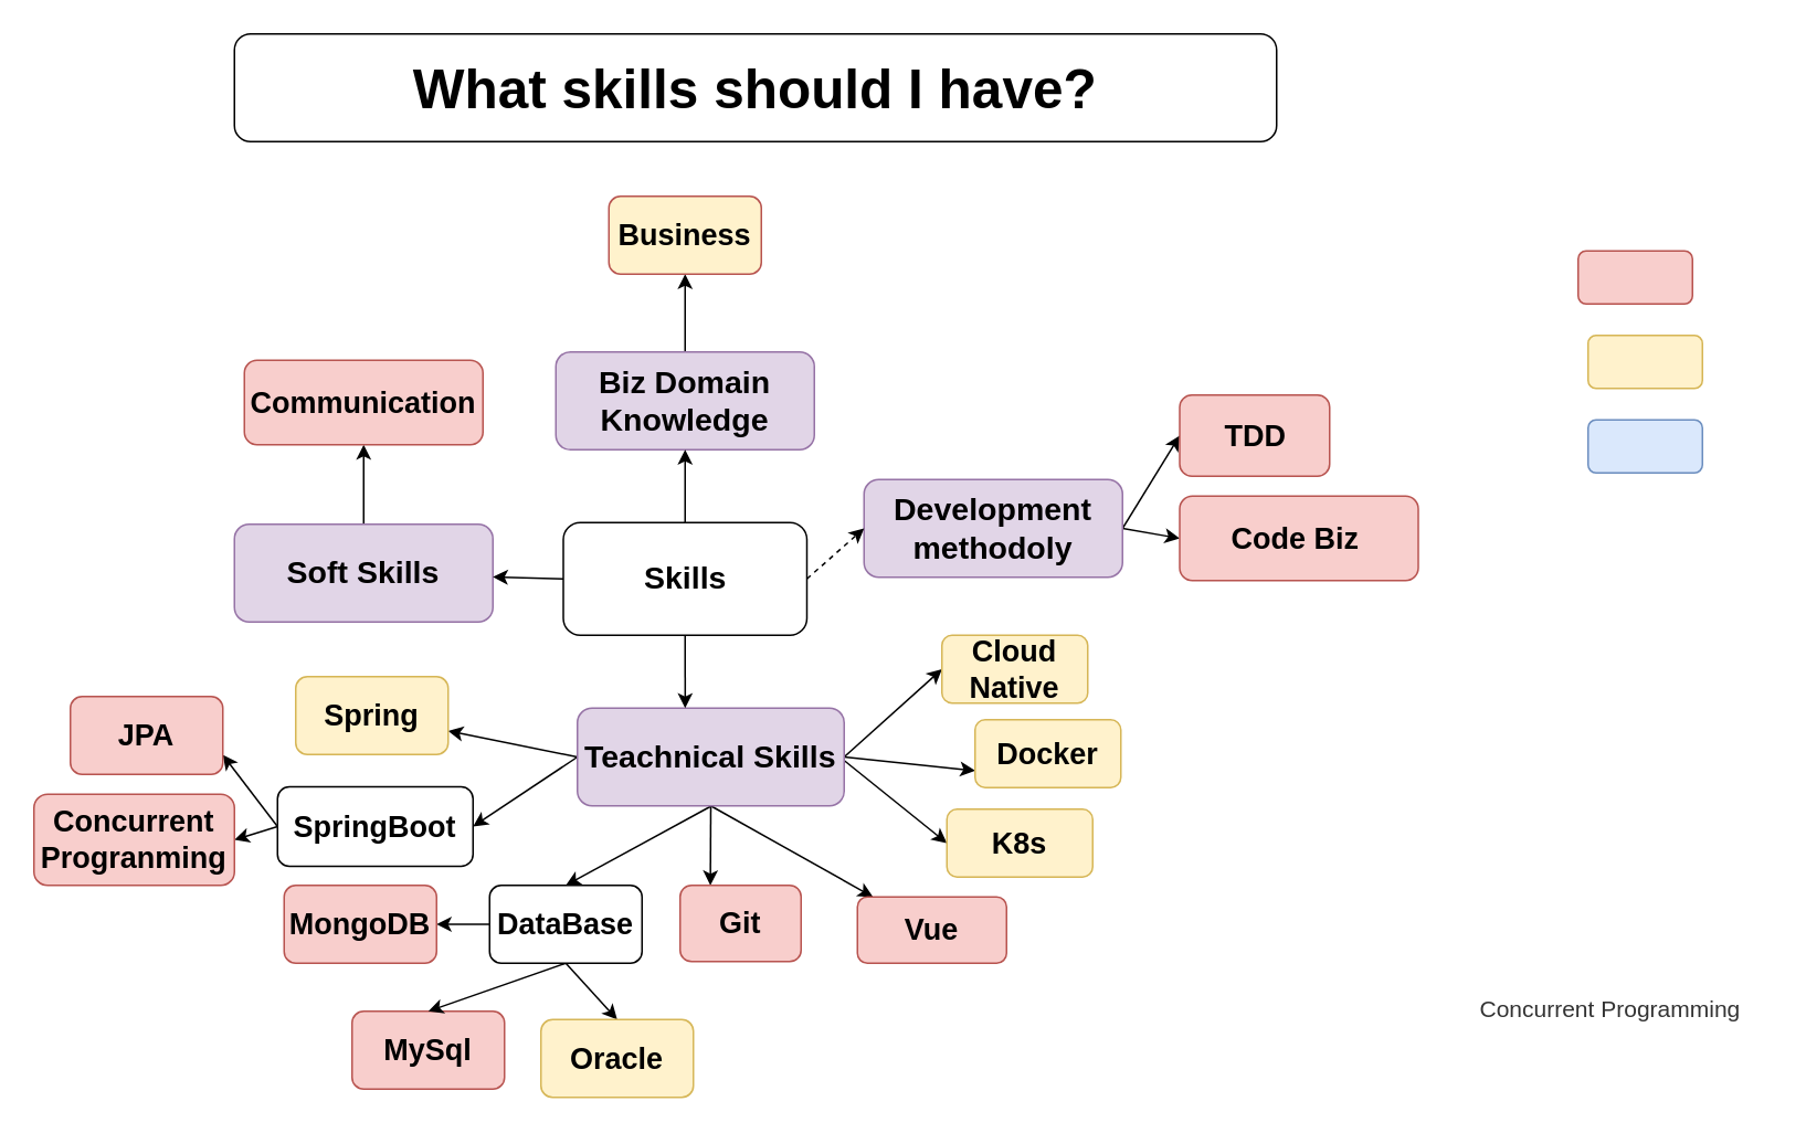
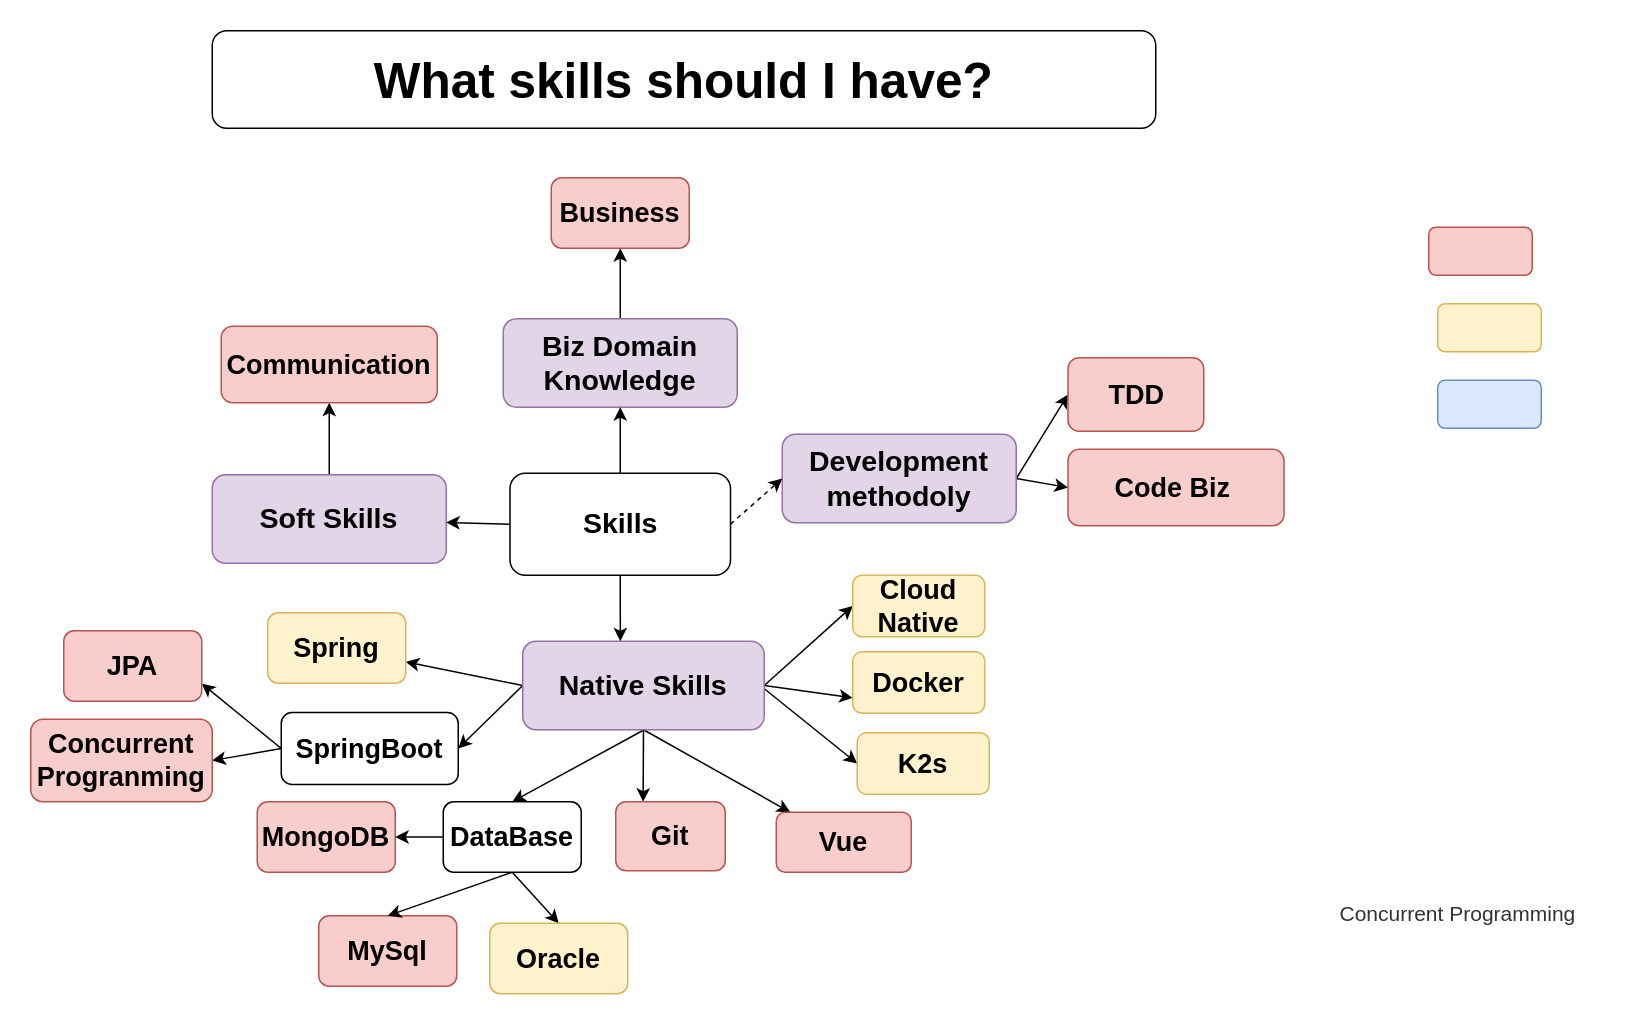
  <mxCell id="0" />
  <mxCell id="1" parent="0" />
  <mxCell id="2" value="&lt;font size=&quot;1&quot;&gt;&lt;b style=&quot;font-size: 33px&quot;&gt;What skills should I have?&lt;/b&gt;&lt;/font&gt;" style="rounded=1;whiteSpace=wrap;html=1;" vertex="1" parent="1"><mxGeometry x="141" y="20" width="629" height="65" as="geometry" /></mxCell>
  <mxCell id="3" style="edgeStyle=orthogonalEdgeStyle;rounded=0;orthogonalLoop=1;jettySize=auto;html=1;exitX=0.5;exitY=0;exitDx=0;exitDy=0;" edge="1" parent="1" source="4" target="5"><mxGeometry relative="1" as="geometry" /></mxCell>
  <mxCell id="4" value="&lt;b&gt;&lt;font style=&quot;font-size: 19px&quot;&gt;Biz Domain Knowledge&lt;/font&gt;&lt;/b&gt;" style="rounded=1;whiteSpace=wrap;html=1;fillColor=#e1d5e7;strokeColor=#9673a6;" vertex="1" parent="1"><mxGeometry x="335" y="212" width="156" height="59" as="geometry" /></mxCell>
- <mxCell id="5" value="&lt;b&gt;&lt;font style=&quot;font-size: 18px&quot;&gt;Business&lt;/font&gt;&lt;/b&gt;" style="rounded=1;whiteSpace=wrap;html=1;fillColor=#fff2cc;strokeColor=#b85450;" vertex="1" parent="1"><mxGeometry x="367" y="118" width="92" height="47" as="geometry" /></mxCell>
+ <mxCell id="5" value="&lt;b&gt;&lt;font style=&quot;font-size: 18px&quot;&gt;Business&lt;/font&gt;&lt;/b&gt;" style="rounded=1;whiteSpace=wrap;html=1;fillColor=#f8cecc;strokeColor=#b85450;" vertex="1" parent="1"><mxGeometry x="367" y="118" width="92" height="47" as="geometry" /></mxCell>
  <mxCell id="6" style="rounded=0;orthogonalLoop=1;jettySize=auto;html=1;exitX=0;exitY=0.5;exitDx=0;exitDy=0;" edge="1" parent="1" source="14" target="23"><mxGeometry relative="1" as="geometry" /></mxCell>
  <mxCell id="7" style="edgeStyle=none;rounded=0;orthogonalLoop=1;jettySize=auto;html=1;exitX=0;exitY=0.5;exitDx=0;exitDy=0;entryX=1;entryY=0.5;entryDx=0;entryDy=0;" edge="1" parent="1" source="14" target="26"><mxGeometry relative="1" as="geometry" /></mxCell>
  <mxCell id="8" style="edgeStyle=none;rounded=0;orthogonalLoop=1;jettySize=auto;html=1;entryX=0.5;entryY=0;entryDx=0;entryDy=0;" edge="1" parent="1" target="32"><mxGeometry relative="1" as="geometry"><mxPoint x="429" y="486" as="sourcePoint" /></mxGeometry></mxCell>
  <mxCell id="9" style="edgeStyle=none;rounded=0;orthogonalLoop=1;jettySize=auto;html=1;exitX=0.5;exitY=1;exitDx=0;exitDy=0;entryX=0.25;entryY=0;entryDx=0;entryDy=0;" edge="1" parent="1" source="14" target="36"><mxGeometry relative="1" as="geometry" /></mxCell>
  <mxCell id="10" style="edgeStyle=none;rounded=0;orthogonalLoop=1;jettySize=auto;html=1;exitX=0.5;exitY=1;exitDx=0;exitDy=0;" edge="1" parent="1" source="14" target="27"><mxGeometry relative="1" as="geometry" /></mxCell>
  <mxCell id="11" style="edgeStyle=none;rounded=0;orthogonalLoop=1;jettySize=auto;html=1;entryX=0;entryY=0.5;entryDx=0;entryDy=0;" edge="1" parent="1" target="37"><mxGeometry relative="1" as="geometry"><mxPoint x="507" y="457" as="sourcePoint" /></mxGeometry></mxCell>
  <mxCell id="12" style="edgeStyle=none;rounded=0;orthogonalLoop=1;jettySize=auto;html=1;exitX=1;exitY=0.5;exitDx=0;exitDy=0;entryX=0;entryY=0.75;entryDx=0;entryDy=0;" edge="1" parent="1" source="14" target="39"><mxGeometry relative="1" as="geometry" /></mxCell>
  <mxCell id="13" style="edgeStyle=none;rounded=0;orthogonalLoop=1;jettySize=auto;html=1;exitX=1;exitY=0.5;exitDx=0;exitDy=0;entryX=0;entryY=0.5;entryDx=0;entryDy=0;" edge="1" parent="1" source="14" target="38"><mxGeometry relative="1" as="geometry" /></mxCell>
- <mxCell id="14" value="&lt;b&gt;&lt;font style=&quot;font-size: 19px&quot;&gt;Teachnical Skills&lt;/font&gt;&lt;/b&gt;" style="rounded=1;whiteSpace=wrap;html=1;fillColor=#e1d5e7;strokeColor=#9673a6;" vertex="1" parent="1"><mxGeometry x="348" y="427" width="161" height="59" as="geometry" /></mxCell>
+ <mxCell id="14" value="&lt;b&gt;&lt;font style=&quot;font-size: 19px&quot;&gt;Native Skills&lt;/font&gt;&lt;/b&gt;" style="rounded=1;whiteSpace=wrap;html=1;fillColor=#e1d5e7;strokeColor=#9673a6;" vertex="1" parent="1"><mxGeometry x="348" y="427" width="161" height="59" as="geometry" /></mxCell>
  <mxCell id="15" style="edgeStyle=orthogonalEdgeStyle;rounded=0;orthogonalLoop=1;jettySize=auto;html=1;exitX=0.5;exitY=0;exitDx=0;exitDy=0;entryX=0.5;entryY=1;entryDx=0;entryDy=0;" edge="1" parent="1" source="16" target="20"><mxGeometry relative="1" as="geometry" /></mxCell>
  <mxCell id="16" value="&lt;b&gt;&lt;font style=&quot;font-size: 19px&quot;&gt;Soft Skills&lt;/font&gt;&lt;/b&gt;" style="rounded=1;whiteSpace=wrap;html=1;fillColor=#e1d5e7;strokeColor=#9673a6;" vertex="1" parent="1"><mxGeometry x="141" y="316" width="156" height="59" as="geometry" /></mxCell>
  <mxCell id="17" style="edgeStyle=none;rounded=0;orthogonalLoop=1;jettySize=auto;html=1;exitX=1;exitY=0.5;exitDx=0;exitDy=0;entryX=0;entryY=0.5;entryDx=0;entryDy=0;" edge="1" parent="1" source="19" target="22"><mxGeometry relative="1" as="geometry" /></mxCell>
  <mxCell id="18" style="edgeStyle=none;rounded=0;orthogonalLoop=1;jettySize=auto;html=1;exitX=1;exitY=0.5;exitDx=0;exitDy=0;entryX=0;entryY=0.5;entryDx=0;entryDy=0;" edge="1" parent="1" source="19" target="21"><mxGeometry relative="1" as="geometry" /></mxCell>
  <mxCell id="19" value="&lt;b&gt;&lt;font style=&quot;font-size: 19px&quot;&gt;Development methodoly&lt;/font&gt;&lt;/b&gt;" style="rounded=1;whiteSpace=wrap;html=1;fillColor=#e1d5e7;strokeColor=#9673a6;" vertex="1" parent="1"><mxGeometry x="521" y="289" width="156" height="59" as="geometry" /></mxCell>
  <mxCell id="20" value="&lt;b&gt;&lt;font style=&quot;font-size: 18px&quot;&gt;Communication&lt;/font&gt;&lt;/b&gt;" style="rounded=1;whiteSpace=wrap;html=1;fillColor=#f8cecc;strokeColor=#b85450;" vertex="1" parent="1"><mxGeometry x="147" y="217" width="144" height="51" as="geometry" /></mxCell>
  <mxCell id="21" value="&lt;b&gt;&lt;font style=&quot;font-size: 18px&quot;&gt;Code Biz&amp;nbsp;&lt;/font&gt;&lt;/b&gt;" style="rounded=1;whiteSpace=wrap;html=1;fillColor=#f8cecc;strokeColor=#b85450;" vertex="1" parent="1"><mxGeometry x="711.5" y="299" width="144" height="51" as="geometry" /></mxCell>
  <mxCell id="22" value="&lt;b&gt;&lt;font style=&quot;font-size: 18px&quot;&gt;TDD&lt;/font&gt;&lt;/b&gt;" style="rounded=1;whiteSpace=wrap;html=1;fillColor=#f8cecc;strokeColor=#b85450;" vertex="1" parent="1"><mxGeometry x="711.5" y="238" width="90.5" height="49" as="geometry" /></mxCell>
  <mxCell id="23" value="&lt;b&gt;&lt;font style=&quot;font-size: 18px&quot;&gt;Spring&lt;/font&gt;&lt;/b&gt;" style="rounded=1;whiteSpace=wrap;html=1;fillColor=#fff2cc;strokeColor=#d6b656;" vertex="1" parent="1"><mxGeometry x="178" y="408" width="92" height="47" as="geometry" /></mxCell>
  <mxCell id="24" style="edgeStyle=none;rounded=0;orthogonalLoop=1;jettySize=auto;html=1;exitX=0;exitY=0.5;exitDx=0;exitDy=0;entryX=1;entryY=0.75;entryDx=0;entryDy=0;" edge="1" parent="1" source="26" target="35"><mxGeometry relative="1" as="geometry" /></mxCell>
  <mxCell id="25" style="edgeStyle=none;rounded=0;orthogonalLoop=1;jettySize=auto;html=1;exitX=0;exitY=0.5;exitDx=0;exitDy=0;entryX=1;entryY=0.5;entryDx=0;entryDy=0;" edge="1" parent="1" source="26" target="49"><mxGeometry relative="1" as="geometry" /></mxCell>
- <mxCell id="26" value="&lt;b&gt;&lt;font style=&quot;font-size: 18px&quot;&gt;SpringBoot&lt;/font&gt;&lt;/b&gt;" style="rounded=1;whiteSpace=wrap;html=1;" vertex="1" parent="1"><mxGeometry x="167" y="474.5" width="118" height="48" as="geometry" /></mxCell>
+ <mxCell id="26" value="&lt;b&gt;&lt;font style=&quot;font-size: 18px&quot;&gt;SpringBoot&lt;/font&gt;&lt;/b&gt;" style="rounded=1;whiteSpace=wrap;html=1;" vertex="1" parent="1"><mxGeometry x="187" y="474.5" width="118" height="48" as="geometry" /></mxCell>
  <mxCell id="27" value="&lt;b&gt;&lt;font style=&quot;font-size: 18px&quot;&gt;Vue&lt;/font&gt;&lt;/b&gt;" style="rounded=1;whiteSpace=wrap;html=1;fillColor=#f8cecc;strokeColor=#b85450;" vertex="1" parent="1"><mxGeometry x="517" y="541" width="90" height="40" as="geometry" /></mxCell>
  <mxCell id="28" value="&lt;b&gt;&lt;font style=&quot;font-size: 18px&quot;&gt;MySql&lt;/font&gt;&lt;/b&gt;" style="rounded=1;whiteSpace=wrap;html=1;fillColor=#f8cecc;strokeColor=#b85450;" vertex="1" parent="1"><mxGeometry x="212" y="610" width="92" height="47" as="geometry" /></mxCell>
  <mxCell id="29" style="edgeStyle=none;rounded=0;orthogonalLoop=1;jettySize=auto;html=1;exitX=0;exitY=0.5;exitDx=0;exitDy=0;" edge="1" parent="1" source="32" target="33"><mxGeometry relative="1" as="geometry" /></mxCell>
  <mxCell id="30" style="edgeStyle=none;rounded=0;orthogonalLoop=1;jettySize=auto;html=1;exitX=0.5;exitY=1;exitDx=0;exitDy=0;entryX=0.5;entryY=0;entryDx=0;entryDy=0;" edge="1" parent="1" source="32" target="28"><mxGeometry relative="1" as="geometry" /></mxCell>
  <mxCell id="31" style="edgeStyle=none;rounded=0;orthogonalLoop=1;jettySize=auto;html=1;exitX=0.5;exitY=1;exitDx=0;exitDy=0;entryX=0.5;entryY=0;entryDx=0;entryDy=0;" edge="1" parent="1" source="32" target="34"><mxGeometry relative="1" as="geometry" /></mxCell>
  <mxCell id="32" value="&lt;b&gt;&lt;font style=&quot;font-size: 18px&quot;&gt;DataBase&lt;/font&gt;&lt;/b&gt;" style="rounded=1;whiteSpace=wrap;html=1;" vertex="1" parent="1"><mxGeometry x="295" y="534" width="92" height="47" as="geometry" /></mxCell>
  <mxCell id="33" value="&lt;b&gt;&lt;font style=&quot;font-size: 18px&quot;&gt;MongoDB&lt;/font&gt;&lt;/b&gt;" style="rounded=1;whiteSpace=wrap;html=1;fillColor=#f8cecc;strokeColor=#b85450;" vertex="1" parent="1"><mxGeometry x="171" y="534" width="92" height="47" as="geometry" /></mxCell>
  <mxCell id="34" value="&lt;b&gt;&lt;font style=&quot;font-size: 18px&quot;&gt;Oracle&lt;/font&gt;&lt;/b&gt;" style="rounded=1;whiteSpace=wrap;html=1;fillColor=#fff2cc;strokeColor=#d6b656;" vertex="1" parent="1"><mxGeometry x="326" y="615" width="92" height="47" as="geometry" /></mxCell>
  <mxCell id="35" value="&lt;span style=&quot;font-size: 18px&quot;&gt;&lt;b&gt;JPA&lt;/b&gt;&lt;/span&gt;" style="rounded=1;whiteSpace=wrap;html=1;fillColor=#f8cecc;strokeColor=#b85450;" vertex="1" parent="1"><mxGeometry x="42" y="420" width="92" height="47" as="geometry" /></mxCell>
  <mxCell id="36" value="&lt;b&gt;&lt;font style=&quot;font-size: 18px&quot;&gt;Git&lt;/font&gt;&lt;/b&gt;" style="rounded=1;whiteSpace=wrap;html=1;fillColor=#f8cecc;strokeColor=#b85450;" vertex="1" parent="1"><mxGeometry x="410" y="534" width="73" height="46" as="geometry" /></mxCell>
- <mxCell id="37" value="&lt;b&gt;&lt;font style=&quot;font-size: 18px&quot;&gt;K8s&lt;/font&gt;&lt;/b&gt;" style="rounded=1;whiteSpace=wrap;html=1;fillColor=#fff2cc;strokeColor=#d6b656;" vertex="1" parent="1"><mxGeometry x="571" y="488" width="88" height="41" as="geometry" /></mxCell>
+ <mxCell id="37" value="&lt;b&gt;&lt;font style=&quot;font-size: 18px&quot;&gt;K2s&lt;/font&gt;&lt;/b&gt;" style="rounded=1;whiteSpace=wrap;html=1;fillColor=#fff2cc;strokeColor=#d6b656;" vertex="1" parent="1"><mxGeometry x="571" y="488" width="88" height="41" as="geometry" /></mxCell>
  <mxCell id="38" value="&lt;b&gt;&lt;font style=&quot;font-size: 18px&quot;&gt;Cloud Native&lt;/font&gt;&lt;/b&gt;" style="rounded=1;whiteSpace=wrap;html=1;fillColor=#fff2cc;strokeColor=#d6b656;" vertex="1" parent="1"><mxGeometry x="568" y="383" width="88" height="41" as="geometry" /></mxCell>
- <mxCell id="39" value="&lt;b&gt;&lt;font style=&quot;font-size: 18px&quot;&gt;Docker&lt;/font&gt;&lt;/b&gt;" style="rounded=1;whiteSpace=wrap;html=1;fillColor=#fff2cc;strokeColor=#d6b656;" vertex="1" parent="1"><mxGeometry x="588" y="434" width="88" height="41" as="geometry" /></mxCell>
+ <mxCell id="39" value="&lt;b&gt;&lt;font style=&quot;font-size: 18px&quot;&gt;Docker&lt;/font&gt;&lt;/b&gt;" style="rounded=1;whiteSpace=wrap;html=1;fillColor=#fff2cc;strokeColor=#d6b656;" vertex="1" parent="1"><mxGeometry x="568" y="434" width="88" height="41" as="geometry" /></mxCell>
  <mxCell id="40" value="" style="rounded=1;whiteSpace=wrap;html=1;fillColor=#f8cecc;strokeColor=#b85450;" vertex="1" parent="1"><mxGeometry x="952" y="151" width="69" height="32" as="geometry" /></mxCell>
  <mxCell id="41" value="" style="rounded=1;whiteSpace=wrap;html=1;fillColor=#fff2cc;strokeColor=#d6b656;" vertex="1" parent="1"><mxGeometry x="958" y="202" width="69" height="32" as="geometry" /></mxCell>
  <mxCell id="42" value="" style="rounded=1;whiteSpace=wrap;html=1;fillColor=#dae8fc;strokeColor=#6c8ebf;" vertex="1" parent="1"><mxGeometry x="958" y="253" width="69" height="32" as="geometry" /></mxCell>
  <mxCell id="43" style="edgeStyle=none;rounded=0;orthogonalLoop=1;jettySize=auto;html=1;exitX=0.5;exitY=0;exitDx=0;exitDy=0;entryX=0.5;entryY=1;entryDx=0;entryDy=0;" edge="1" parent="1" source="47" target="4"><mxGeometry relative="1" as="geometry" /></mxCell>
  <mxCell id="44" style="edgeStyle=none;rounded=0;orthogonalLoop=1;jettySize=auto;html=1;exitX=1;exitY=0.5;exitDx=0;exitDy=0;entryX=0;entryY=0.5;entryDx=0;entryDy=0;dashed=1;" edge="1" parent="1" source="47" target="19"><mxGeometry relative="1" as="geometry" /></mxCell>
  <mxCell id="45" style="edgeStyle=none;rounded=0;orthogonalLoop=1;jettySize=auto;html=1;exitX=0.5;exitY=1;exitDx=0;exitDy=0;entryX=0.404;entryY=0;entryDx=0;entryDy=0;entryPerimeter=0;" edge="1" parent="1" source="47" target="14"><mxGeometry relative="1" as="geometry" /></mxCell>
  <mxCell id="46" style="edgeStyle=none;rounded=0;orthogonalLoop=1;jettySize=auto;html=1;exitX=0;exitY=0.5;exitDx=0;exitDy=0;" edge="1" parent="1" source="47" target="16"><mxGeometry relative="1" as="geometry" /></mxCell>
  <mxCell id="47" value="&lt;b&gt;&lt;font style=&quot;font-size: 19px&quot;&gt;Skills&lt;/font&gt;&lt;/b&gt;" style="rounded=1;whiteSpace=wrap;html=1;" vertex="1" parent="1"><mxGeometry x="339.5" y="315" width="147" height="68" as="geometry" /></mxCell>
  <mxCell id="48" value="&lt;span style=&quot;color: rgb(51, 51, 51); font-family: arial, &amp;quot;microsoft yahei&amp;quot;, &amp;quot;\\5fae软雅黑&amp;quot;, &amp;quot;\\5b8b体&amp;quot;, &amp;quot;malgun gothic&amp;quot;, meiryo, sans-serif; font-size: 14px; font-style: normal; font-variant: normal; font-weight: 200; letter-spacing: normal; line-height: 21px; text-align: left; text-indent: 0px; text-transform: none; word-spacing: 0px; background-color: rgb(255, 255, 255); display: inline; float: none;&quot;&gt;Concurrent Programming&lt;/span&gt;" style="text;whiteSpace=wrap;html=1;" vertex="1" parent="1"><mxGeometry x="891" y="592" width="177" height="35" as="geometry" /></mxCell>
  <mxCell id="49" value="&lt;span style=&quot;font-size: 18px&quot;&gt;&lt;b&gt;Concurrent Progranming&lt;/b&gt;&lt;/span&gt;" style="rounded=1;whiteSpace=wrap;html=1;fillColor=#f8cecc;strokeColor=#b85450;" vertex="1" parent="1"><mxGeometry x="20" y="479" width="121" height="55" as="geometry" /></mxCell>
